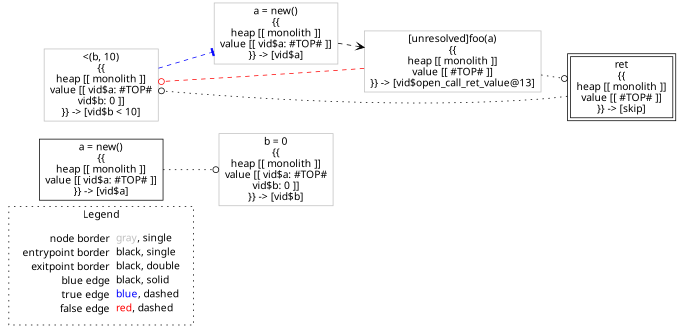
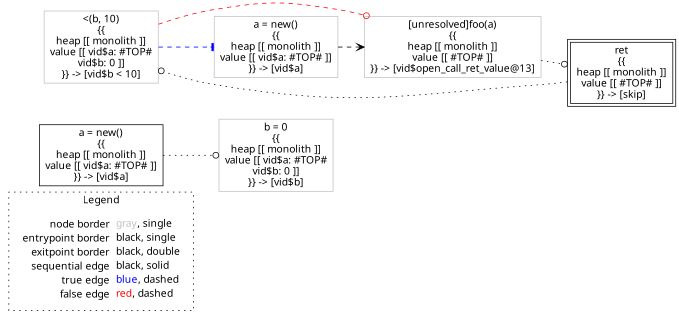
  digraph {
    fontname="Noto Sans"
    rankdir=LR
    node [fontname="Noto Sans" shape=rect color=gray]
    edge [arrowhead=odot color=black fontname="Noto Sans" style=dotted]
-   n1 [label=<<table border="0" cellpadding="2" cellspacing="0" cellborder="0"><tr><td align="right">node border&nbsp;</td><td align="left"><font color="gray">gray</font>, single</td></tr><tr><td align="right">entrypoint border&nbsp;</td><td align="left"><font color="black">black</font>, single</td></tr><tr><td align="right">exitpoint border&nbsp;</td><td align="left"><font color="black">black</font>, double</td></tr><tr><td align="right">blue edge&nbsp;</td><td align="left"><font color="black">black</font>, solid</td></tr><tr><td align="right">true edge&nbsp;</td><td align="left"><font color="blue">blue</font>, dashed</td></tr><tr><td align="right">false edge&nbsp;</td><td align="left"><font color="red">red</font>, dashed</td></tr></table>> shape=plaintext color=""]
+   n1 [label=<<table border="0" cellpadding="2" cellspacing="0" cellborder="0"><tr><td align="right">node border&nbsp;</td><td align="left"><font color="gray">gray</font>, single</td></tr><tr><td align="right">entrypoint border&nbsp;</td><td align="left"><font color="black">black</font>, single</td></tr><tr><td align="right">exitpoint border&nbsp;</td><td align="left"><font color="black">black</font>, double</td></tr><tr><td align="right">sequential edge&nbsp;</td><td align="left"><font color="black">black</font>, solid</td></tr><tr><td align="right">true edge&nbsp;</td><td align="left"><font color="blue">blue</font>, dashed</td></tr><tr><td align="right">false edge&nbsp;</td><td align="left"><font color="red">red</font>, dashed</td></tr></table>> shape=plaintext color=""]
    n2 [color=black label=<a = new()<BR/>{{<BR/>heap [[ monolith ]]<BR/>value [[ vid$a: #TOP# ]]<BR/>}} -&gt; [vid$a]>]
    n3 [label=<b = 0<BR/>{{<BR/>heap [[ monolith ]]<BR/>value [[ vid$a: #TOP#<BR/>vid$b: 0 ]]<BR/>}} -&gt; [vid$b]>]
    n4 [label=<&lt;(b, 10)<BR/>{{<BR/>heap [[ monolith ]]<BR/>value [[ vid$a: #TOP#<BR/>vid$b: 0 ]]<BR/>}} -&gt; [vid$b &lt; 10]>]
    n5 [label=<[unresolved]foo(a)<BR/>{{<BR/>heap [[ monolith ]]<BR/>value [[ #TOP# ]]<BR/>}} -&gt; [vid$open_call_ret_value@13]>]
    n6 [label=<a = new()<BR/>{{<BR/>heap [[ monolith ]]<BR/>value [[ vid$a: #TOP# ]]<BR/>}} -&gt; [vid$a]>]
    n7 [color=black label=<ret<BR/>{{<BR/>heap [[ monolith ]]<BR/>value [[ #TOP# ]]<BR/>}} -&gt; [skip]> peripheries=2]
    subgraph cluster_1 {
      label=Legend
      style=dotted
      n1
    }
    n2 -> n3
-   n5 -> n4 [color=red style=dashed]
+   n4 -> n5 [color=red style=dashed]
    n4 -> n6 [arrowhead=tee color=blue style=dashed]
    n5 -> n7
    n6 -> n5 [arrowhead=vee style=dashed]
    n7 -> n4
  }
